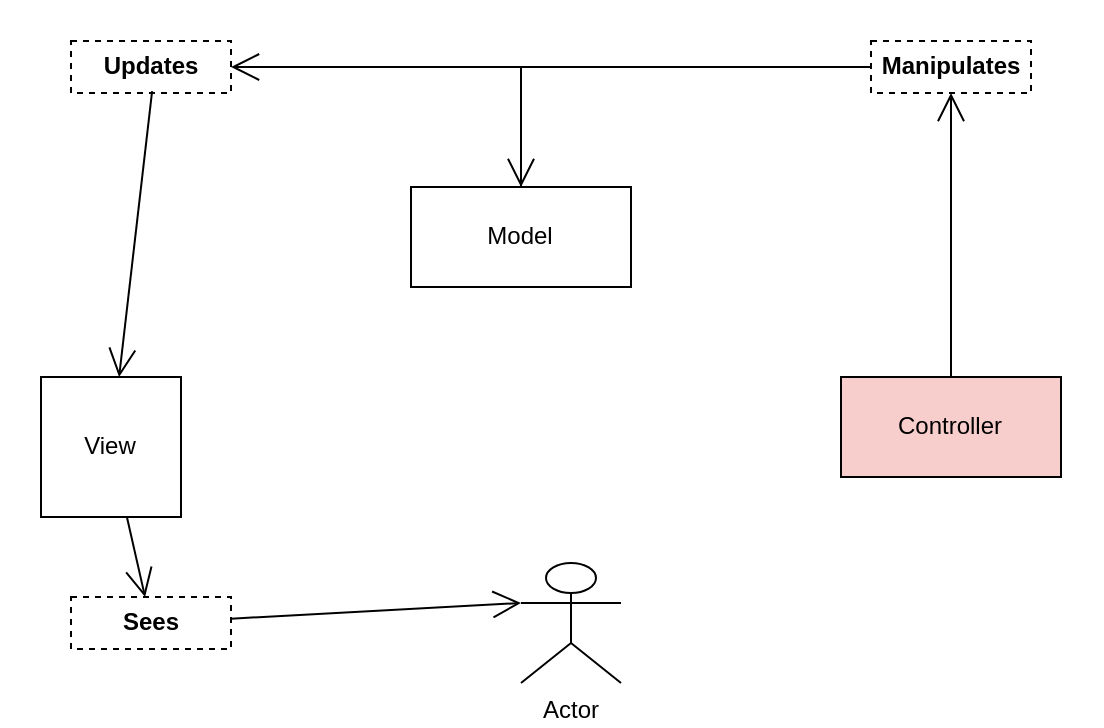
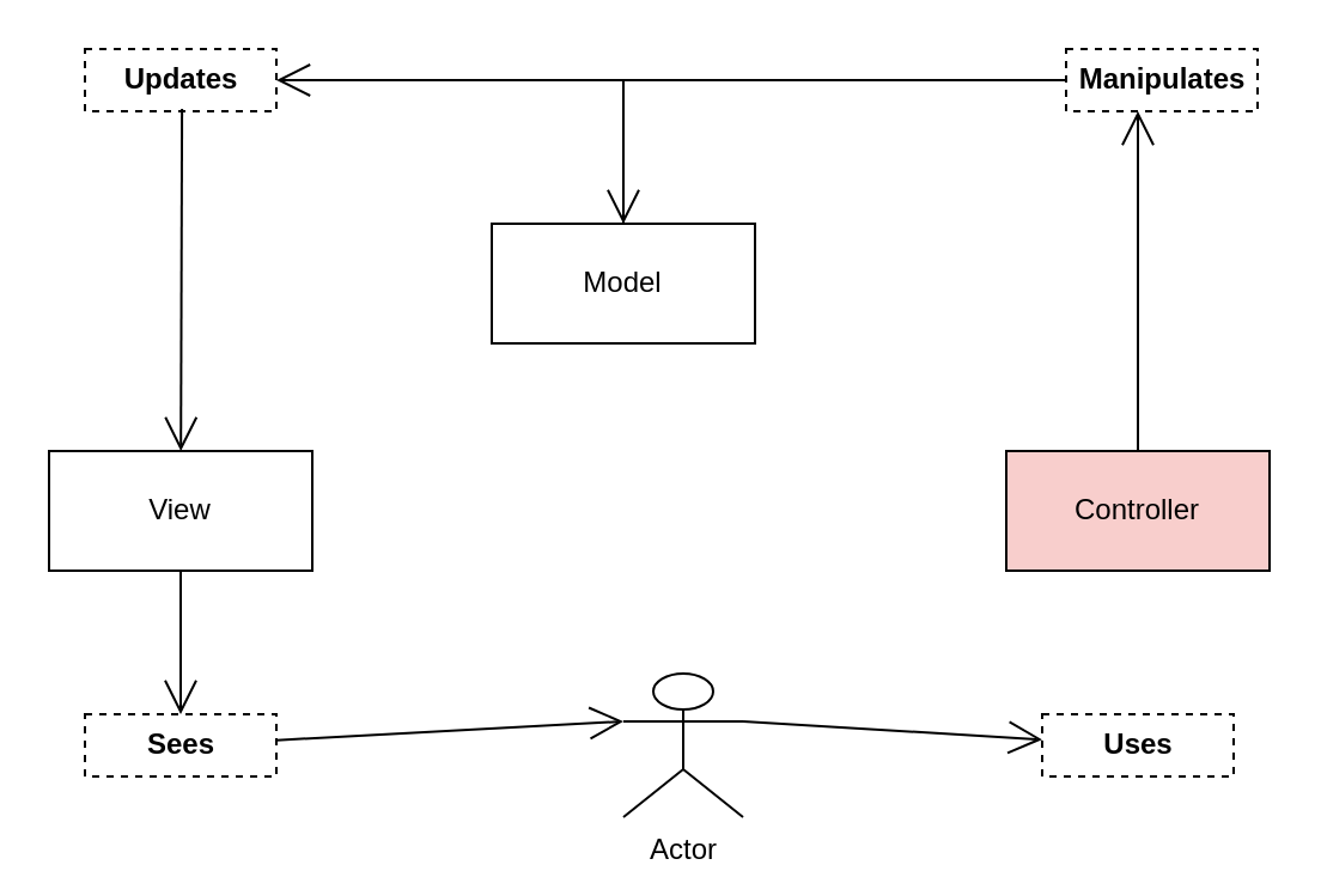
  <mxCell id="0" />
  <mxCell id="1" parent="0" />
  <mxCell id="2" value="Model" style="html=1;whiteSpace=wrap;" vertex="1" parent="1"><mxGeometry x="205" y="93" width="110" height="50" as="geometry" /></mxCell>
  <mxCell id="3" value="Controller" style="html=1;whiteSpace=wrap;fillColor=#f8cecc;" vertex="1" parent="1"><mxGeometry x="420" y="188" width="110" height="50" as="geometry" /></mxCell>
- <mxCell id="4" value="View" style="html=1;whiteSpace=wrap;" vertex="1" parent="1"><mxGeometry x="20" y="188" width="70" height="70" as="geometry" /></mxCell>
+ <mxCell id="4" value="View" style="html=1;whiteSpace=wrap;" vertex="1" parent="1"><mxGeometry x="20" y="188" width="110" height="50" as="geometry" /></mxCell>
  <mxCell id="5" value="Actor" style="shape=umlActor;verticalLabelPosition=bottom;verticalAlign=top;html=1;" vertex="1" parent="1"><mxGeometry x="260" y="281" width="50" height="60" as="geometry" /></mxCell>
  <mxCell id="6" value="" style="endArrow=open;endFill=1;endSize=12;html=1;rounded=0;edgeStyle=orthogonalEdgeStyle;" edge="1" parent="1" source="12" target="2"><mxGeometry width="160" relative="1" as="geometry"><mxPoint x="390" y="118" as="sourcePoint" /><mxPoint x="550" y="118" as="targetPoint" /><Array as="points" /></mxGeometry></mxCell>
  <mxCell id="7" value="" style="endArrow=open;endFill=1;endSize=12;html=1;rounded=0;exitX=0.507;exitY=0.962;exitDx=0;exitDy=0;exitPerimeter=0;" edge="1" parent="1" source="10" target="4"><mxGeometry width="160" relative="1" as="geometry"><mxPoint x="120" y="98" as="sourcePoint" /><mxPoint x="280" y="98" as="targetPoint" /></mxGeometry></mxCell>
  <mxCell id="8" value="" style="endArrow=open;endFill=1;endSize=12;html=1;rounded=0;entryX=0;entryY=0.333;entryDx=0;entryDy=0;entryPerimeter=0;" edge="1" parent="1" source="14" target="5"><mxGeometry width="160" relative="1" as="geometry"><mxPoint x="130" y="148" as="sourcePoint" /><mxPoint x="290" y="148" as="targetPoint" /></mxGeometry></mxCell>
  <mxCell id="9" value="" style="endArrow=open;endFill=1;endSize=12;html=1;rounded=0;edgeStyle=orthogonalEdgeStyle;" edge="1" parent="1" source="2" target="10"><mxGeometry width="160" relative="1" as="geometry"><mxPoint x="220" y="33" as="sourcePoint" /><mxPoint x="75" y="188" as="targetPoint" /></mxGeometry></mxCell>
  <mxCell id="10" value="Updates" style="text;align=center;fontStyle=1;verticalAlign=middle;spacingLeft=3;spacingRight=3;strokeColor=default;rotatable=0;points=[[0,0.5],[1,0.5]];portConstraint=eastwest;html=1;dashed=1;" vertex="1" parent="1"><mxGeometry x="35" y="20" width="80" height="26" as="geometry" /></mxCell>
  <mxCell id="11" value="" style="endArrow=open;endFill=1;endSize=12;html=1;rounded=0;edgeStyle=orthogonalEdgeStyle;" edge="1" parent="1" source="3" target="12"><mxGeometry width="160" relative="1" as="geometry"><mxPoint x="460" y="188" as="sourcePoint" /><mxPoint x="330" y="33" as="targetPoint" /><Array as="points"><mxPoint x="460" y="33" /></Array></mxGeometry></mxCell>
- <mxCell id="12" value="Manipulates" style="text;align=center;fontStyle=1;verticalAlign=middle;spacingLeft=3;spacingRight=3;strokeColor=default;rotatable=0;points=[[0,0.5],[1,0.5]];portConstraint=eastwest;html=1;dashed=1;" vertex="1" parent="1"><mxGeometry x="435" y="20" width="80" height="26" as="geometry" /></mxCell>
+ <mxCell id="12" value="Manipulates" style="text;align=center;fontStyle=1;verticalAlign=middle;spacingLeft=3;spacingRight=3;strokeColor=default;rotatable=0;points=[[0,0.5],[1,0.5]];portConstraint=eastwest;html=1;dashed=1;" vertex="1" parent="1"><mxGeometry x="445" y="20" width="80" height="26" as="geometry" /></mxCell>
  <mxCell id="13" value="" style="endArrow=open;endFill=1;endSize=12;html=1;rounded=0;" edge="1" parent="1" source="4" target="14"><mxGeometry width="160" relative="1" as="geometry"><mxPoint x="130" y="225" as="sourcePoint" /><mxPoint x="275" y="258" as="targetPoint" /></mxGeometry></mxCell>
  <mxCell id="14" value="Sees" style="text;align=center;fontStyle=1;verticalAlign=middle;spacingLeft=3;spacingRight=3;strokeColor=default;rotatable=0;points=[[0,0.5],[1,0.5]];portConstraint=eastwest;html=1;dashed=1;" vertex="1" parent="1"><mxGeometry x="35" y="298" width="80" height="26" as="geometry" /></mxCell>
+ <mxCell id="15" value="" style="endArrow=open;endFill=1;endSize=12;html=1;rounded=0;exitX=1;exitY=0.333;exitDx=0;exitDy=0;exitPerimeter=0;" edge="1" parent="1" source="5" target="16"><mxGeometry width="160" relative="1" as="geometry"><mxPoint x="275" y="311" as="sourcePoint" /><mxPoint x="424" y="238" as="targetPoint" /></mxGeometry></mxCell>
+ <mxCell id="16" value="Uses" style="text;align=center;fontStyle=1;verticalAlign=middle;spacingLeft=3;spacingRight=3;strokeColor=default;rotatable=0;points=[[0,0.5],[1,0.5]];portConstraint=eastwest;html=1;dashed=1;" vertex="1" parent="1"><mxGeometry x="435" y="298" width="80" height="26" as="geometry" /></mxCell>
